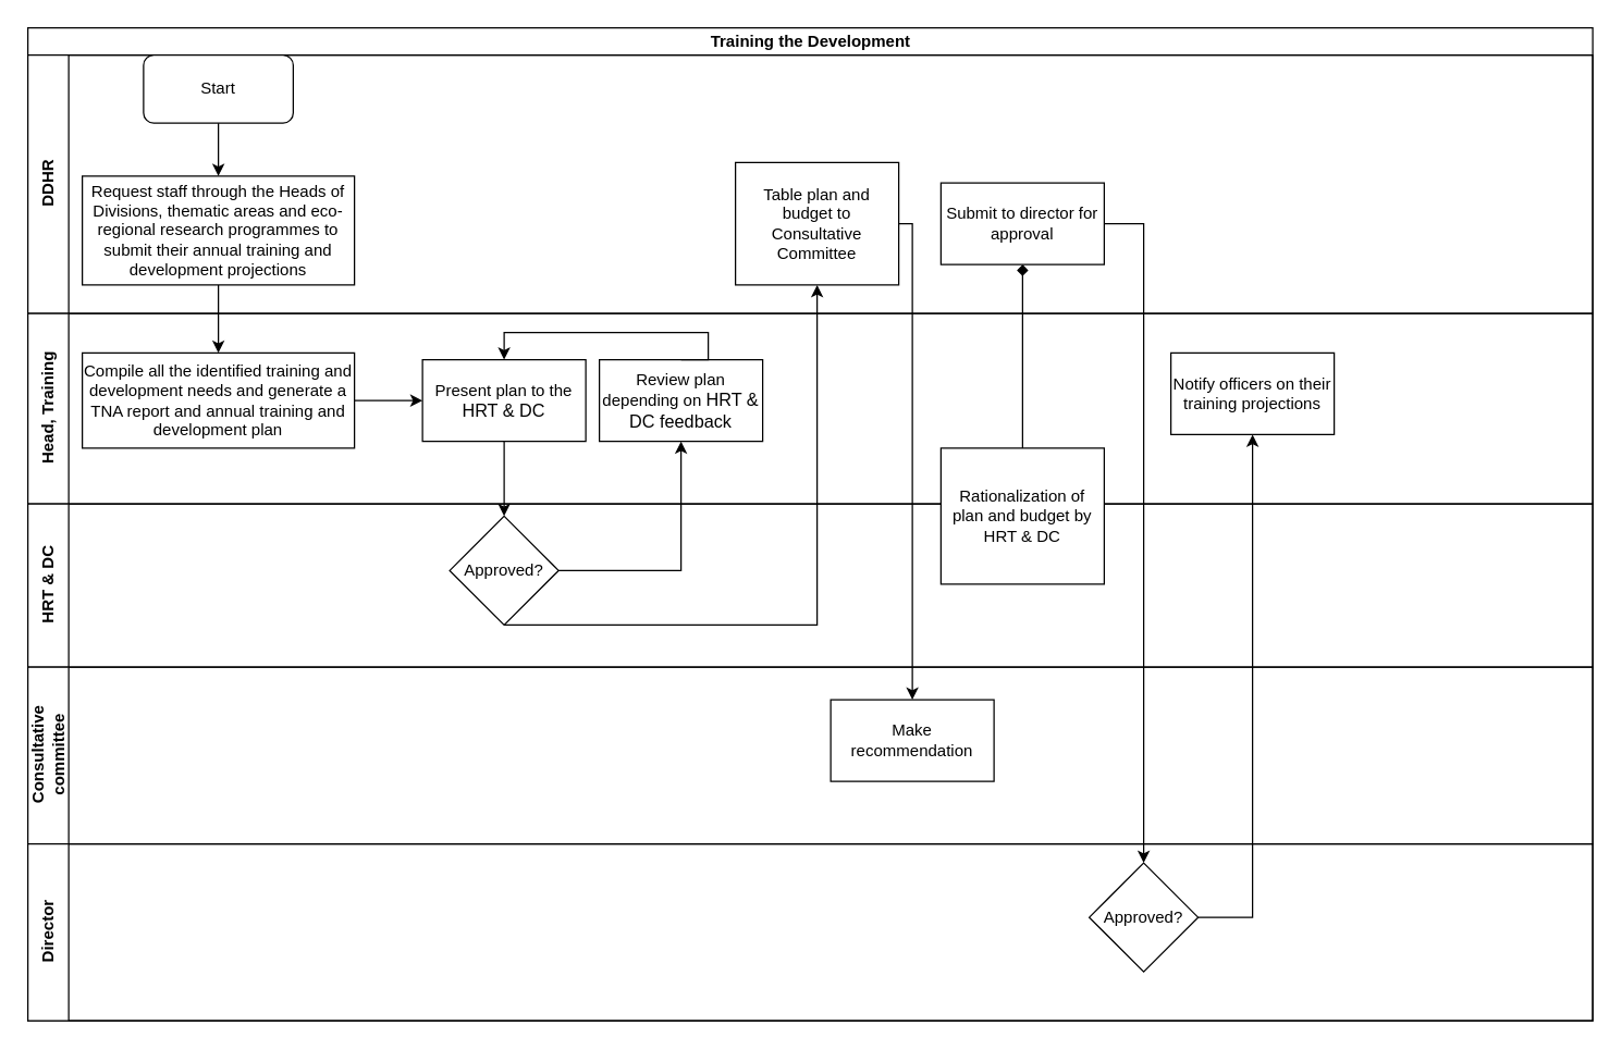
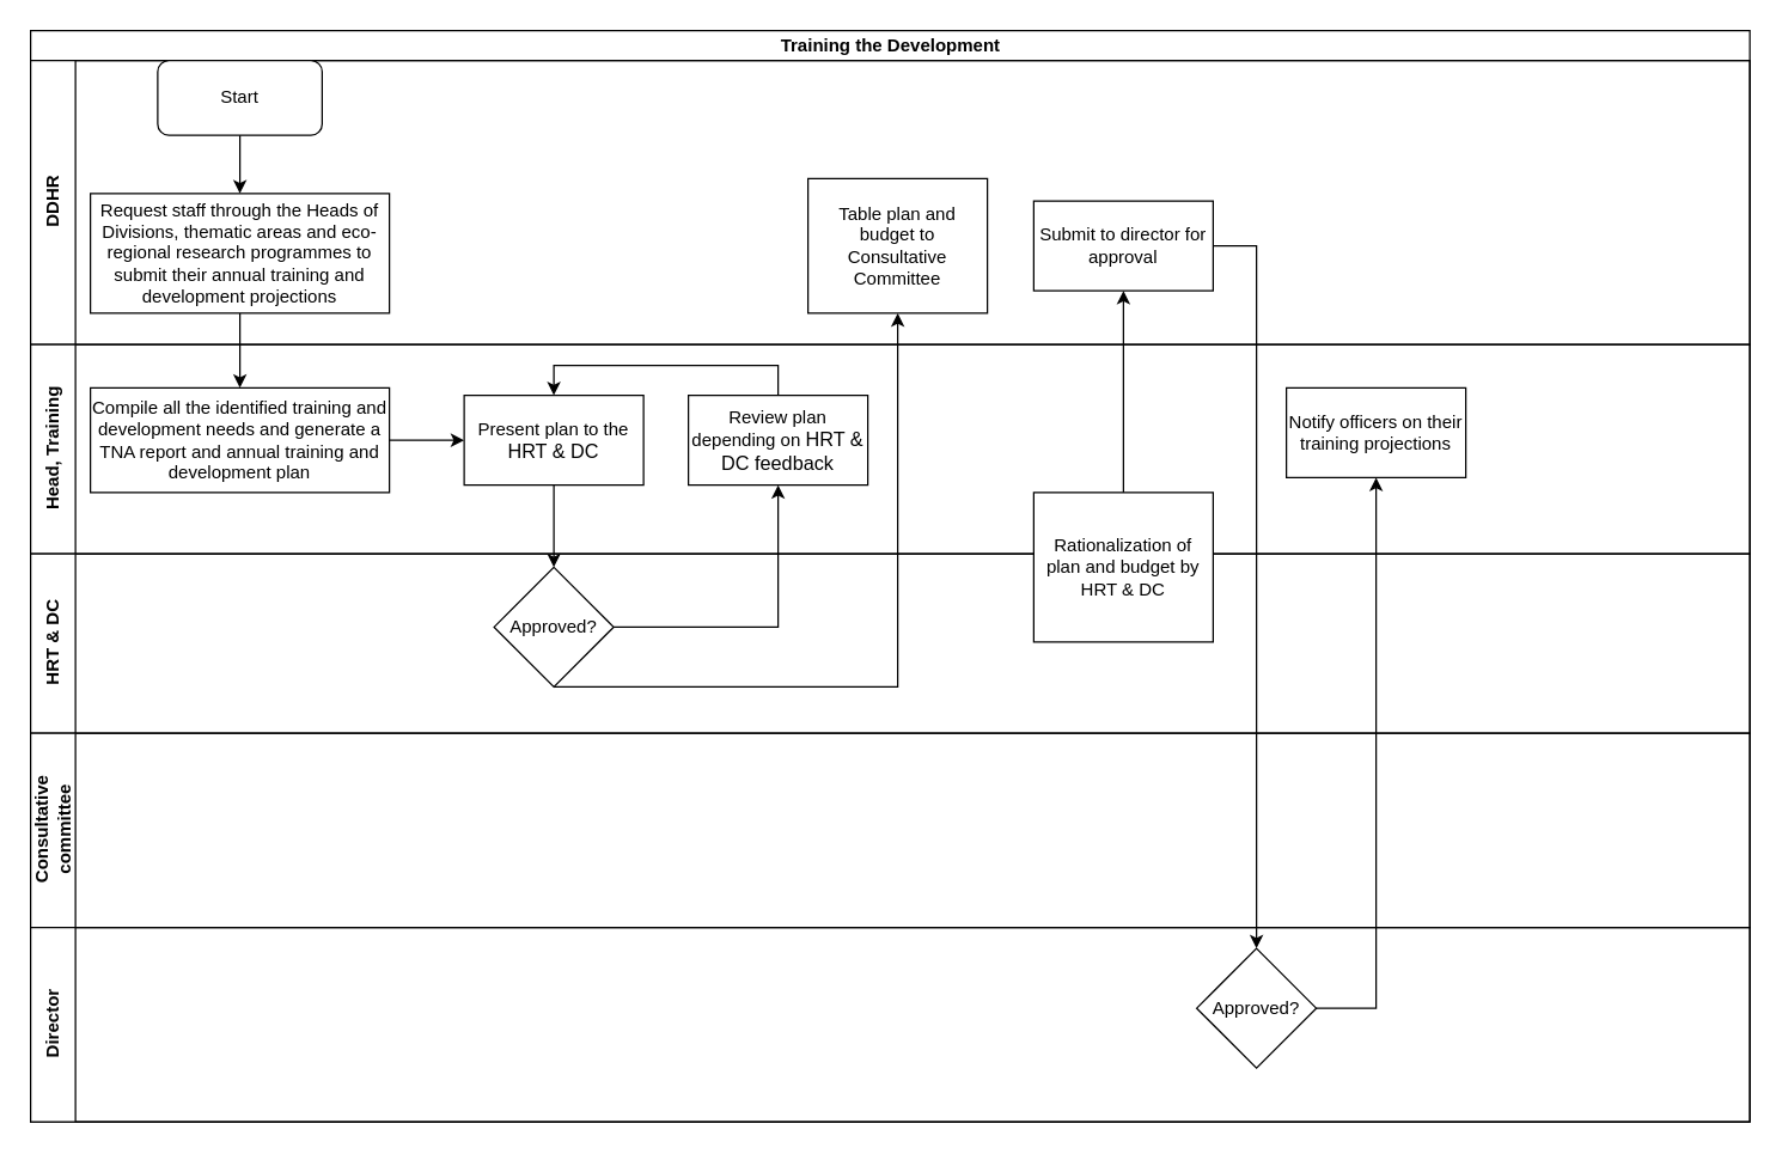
  <mxCell id="0" />
  <mxCell id="1" parent="0" />
  <mxCell id="2" value="Training the Development" style="swimlane;html=1;childLayout=stackLayout;resizeParent=1;resizeParentMax=0;horizontal=1;startSize=20;horizontalStack=0;" vertex="1" parent="1"><mxGeometry x="20" y="20" width="1150" height="730" as="geometry" /></mxCell>
  <mxCell id="3" value="" style="edgeStyle=orthogonalEdgeStyle;rounded=0;orthogonalLoop=1;jettySize=auto;html=1;" edge="1" parent="2" source="13" target="18"><mxGeometry relative="1" as="geometry" /></mxCell>
  <mxCell id="4" value="" style="edgeStyle=orthogonalEdgeStyle;rounded=0;orthogonalLoop=1;jettySize=auto;html=1;" edge="1" parent="2" source="19" target="25"><mxGeometry relative="1" as="geometry" /></mxCell>
  <mxCell id="5" value="" style="edgeStyle=orthogonalEdgeStyle;rounded=0;orthogonalLoop=1;jettySize=auto;html=1;" edge="1" parent="2" source="25" target="21"><mxGeometry relative="1" as="geometry" /></mxCell>
  <mxCell id="6" value="" style="edgeStyle=orthogonalEdgeStyle;rounded=0;orthogonalLoop=1;jettySize=auto;html=1;entryX=0.5;entryY=1;entryDx=0;entryDy=0;" edge="1" parent="2" source="25" target="15"><mxGeometry relative="1" as="geometry"><Array as="points"><mxPoint x="580" y="439" /></Array></mxGeometry></mxCell>
- <mxCell id="7" value="" style="edgeStyle=orthogonalEdgeStyle;rounded=0;orthogonalLoop=1;jettySize=auto;html=1;entryX=0.5;entryY=0;entryDx=0;entryDy=0;" edge="1" parent="2" source="15" target="28"><mxGeometry relative="1" as="geometry"><mxPoint x="650" y="489" as="targetPoint" /><Array as="points"><mxPoint x="650" y="144" /></Array></mxGeometry></mxCell>
- <mxCell id="8" value="" style="edgeStyle=orthogonalEdgeStyle;rounded=0;orthogonalLoop=1;jettySize=auto;html=1;endArrow=diamond;" edge="1" parent="2" source="26" target="16"><mxGeometry relative="1" as="geometry" /></mxCell>
+ <mxCell id="8" value="" style="edgeStyle=orthogonalEdgeStyle;rounded=0;orthogonalLoop=1;jettySize=auto;html=1;" edge="1" parent="2" source="26" target="16"><mxGeometry relative="1" as="geometry" /></mxCell>
  <mxCell id="9" value="" style="edgeStyle=orthogonalEdgeStyle;rounded=0;orthogonalLoop=1;jettySize=auto;html=1;" edge="1" parent="2" source="16" target="30"><mxGeometry relative="1" as="geometry"><Array as="points"><mxPoint x="820" y="144" /></Array></mxGeometry></mxCell>
  <mxCell id="10" value="" style="edgeStyle=orthogonalEdgeStyle;rounded=0;orthogonalLoop=1;jettySize=auto;html=1;" edge="1" parent="2" source="30" target="23"><mxGeometry relative="1" as="geometry"><Array as="points"><mxPoint x="900" y="654" /></Array></mxGeometry></mxCell>
  <mxCell id="11" value="DDHR" style="swimlane;html=1;startSize=30;horizontal=0;" vertex="1" parent="2"><mxGeometry y="20" width="1150" height="190" as="geometry" /></mxCell>
  <mxCell id="12" value="Start" style="rounded=1;whiteSpace=wrap;html=1;" vertex="1" parent="11"><mxGeometry x="85" width="110" height="50" as="geometry" /></mxCell>
  <mxCell id="13" value="Request staff through the Heads of Divisions, thematic areas and eco-regional research programmes to submit their annual training and development projections" style="rounded=0;whiteSpace=wrap;html=1;" vertex="1" parent="11"><mxGeometry x="40" y="89" width="200" height="80" as="geometry" /></mxCell>
  <mxCell id="14" value="" style="edgeStyle=orthogonalEdgeStyle;rounded=0;orthogonalLoop=1;jettySize=auto;html=1;entryX=0.5;entryY=0;entryDx=0;entryDy=0;" edge="1" parent="11" source="12" target="13"><mxGeometry relative="1" as="geometry"><mxPoint x="125" y="125" as="targetPoint" /></mxGeometry></mxCell>
  <mxCell id="15" value="Table plan and budget to Consultative Committee" style="whiteSpace=wrap;html=1;rounded=0;" vertex="1" parent="11"><mxGeometry x="520" y="79" width="120" height="90" as="geometry" /></mxCell>
  <mxCell id="16" value="Submit to director for approval" style="whiteSpace=wrap;html=1;rounded=0;" vertex="1" parent="11"><mxGeometry x="671" y="94" width="120" height="60" as="geometry" /></mxCell>
  <mxCell id="17" value="Head, Training" style="swimlane;html=1;startSize=30;horizontal=0;" vertex="1" parent="2"><mxGeometry y="210" width="1150" height="140" as="geometry" /></mxCell>
  <mxCell id="18" value="Compile all the identified training and development needs and generate a TNA report and annual training and development plan" style="whiteSpace=wrap;html=1;rounded=0;" vertex="1" parent="17"><mxGeometry x="40" y="29" width="200" height="70" as="geometry" /></mxCell>
  <mxCell id="19" value="Present plan to the &lt;font size=&quot;2&quot;&gt;HRT &amp;amp; DC&lt;/font&gt;&lt;br&gt;" style="whiteSpace=wrap;html=1;rounded=0;" vertex="1" parent="17"><mxGeometry x="290" y="34" width="120" height="60" as="geometry" /></mxCell>
  <mxCell id="20" value="" style="edgeStyle=orthogonalEdgeStyle;rounded=0;orthogonalLoop=1;jettySize=auto;html=1;" edge="1" parent="17" source="18" target="19"><mxGeometry relative="1" as="geometry" /></mxCell>
- <mxCell id="21" value="Review plan depending on &lt;font size=&quot;2&quot;&gt;HRT &amp;amp; DC feedback&lt;br&gt;&lt;/font&gt;" style="whiteSpace=wrap;html=1;rounded=0;" vertex="1" parent="17"><mxGeometry x="420" y="34" width="120" height="60" as="geometry" /></mxCell>
+ <mxCell id="21" value="Review plan depending on &lt;font size=&quot;2&quot;&gt;HRT &amp;amp; DC feedback&lt;br&gt;&lt;/font&gt;" style="whiteSpace=wrap;html=1;rounded=0;" vertex="1" parent="17"><mxGeometry x="440" y="34" width="120" height="60" as="geometry" /></mxCell>
  <mxCell id="22" value="" style="edgeStyle=orthogonalEdgeStyle;rounded=0;orthogonalLoop=1;jettySize=auto;html=1;entryX=0.5;entryY=0;entryDx=0;entryDy=0;exitX=0.5;exitY=0;exitDx=0;exitDy=0;" edge="1" parent="17" source="21" target="19"><mxGeometry relative="1" as="geometry"><mxPoint x="530" y="-46" as="targetPoint" /><Array as="points"><mxPoint x="500" y="14" /><mxPoint x="350" y="14" /></Array></mxGeometry></mxCell>
  <mxCell id="23" value="Notify officers on their training projections" style="whiteSpace=wrap;html=1;rounded=0;" vertex="1" parent="17"><mxGeometry x="840" y="29" width="120" height="60" as="geometry" /></mxCell>
  <mxCell id="24" value="HRT &amp;amp; DC" style="swimlane;html=1;startSize=30;horizontal=0;" vertex="1" parent="2"><mxGeometry y="350" width="1150" height="120" as="geometry" /></mxCell>
  <mxCell id="25" value="Approved?" style="rhombus;whiteSpace=wrap;html=1;rounded=0;" vertex="1" parent="24"><mxGeometry x="310" y="9" width="80" height="80" as="geometry" /></mxCell>
  <mxCell id="26" value="Rationalization of plan and budget by HRT &amp;amp; DC " style="whiteSpace=wrap;html=1;rounded=0;" vertex="1" parent="24"><mxGeometry x="671" y="-41" width="120" height="100" as="geometry" /></mxCell>
  <mxCell id="27" value="&lt;div&gt;Consultative&lt;/div&gt;&lt;div&gt;committee&lt;/div&gt;" style="swimlane;html=1;startSize=30;horizontal=0;" vertex="1" parent="2"><mxGeometry y="470" width="1150" height="130" as="geometry" /></mxCell>
- <mxCell id="28" value="Make recommendation" style="rounded=0;whiteSpace=wrap;html=1;" vertex="1" parent="27"><mxGeometry x="590" y="24" width="120" height="60" as="geometry" /></mxCell>
  <mxCell id="29" value="Director" style="swimlane;html=1;startSize=30;horizontal=0;" vertex="1" parent="2"><mxGeometry y="600" width="1150" height="130" as="geometry" /></mxCell>
  <mxCell id="30" value="Approved?" style="rhombus;whiteSpace=wrap;html=1;rounded=0;" vertex="1" parent="29"><mxGeometry x="780" y="14" width="80" height="80" as="geometry" /></mxCell>
